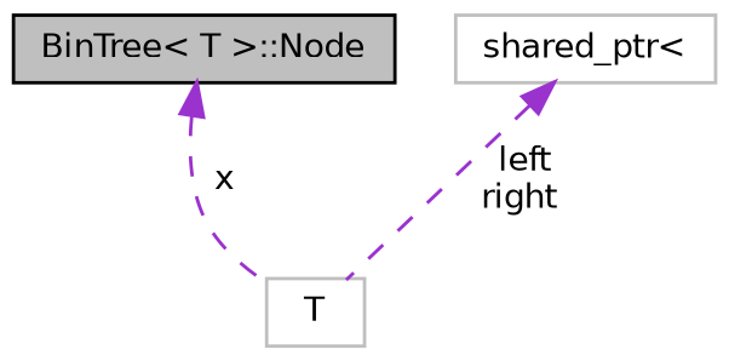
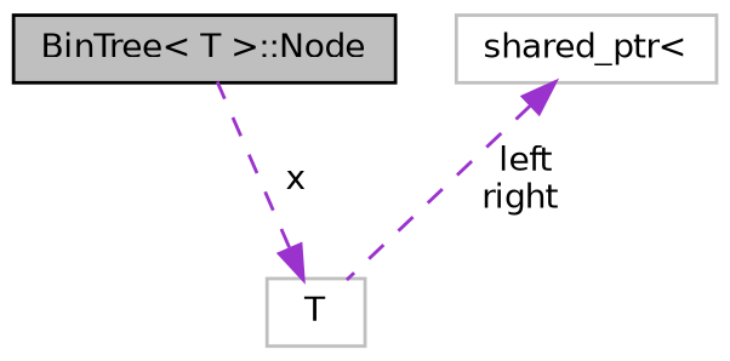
  digraph {
    fontname="DejaVu Sans"
    node [color=grey75 fillcolor=white fontname="DejaVu Sans" fontsize=10 shape=record style=filled]
    edge [color=darkorchid3 dir=back fontname="DejaVu Sans" fontsize=10 labelfontname=Helvetica labelfontsize=10 style=dashed]
    n1 [color=black fillcolor=grey75 fontcolor=black height=0.2 label="BinTree\< T \>::Node" width=0.4]
    n2 [height=0.2 label=T width=0.4]
    n3 [height=0.2 label="shared_ptr\<" width=0.4]
-   n1 -> n2 [label=" x"]
+   n2 -> n1 [label=" x"]
    n3 -> n2 [label=" left\nright"]
  }
